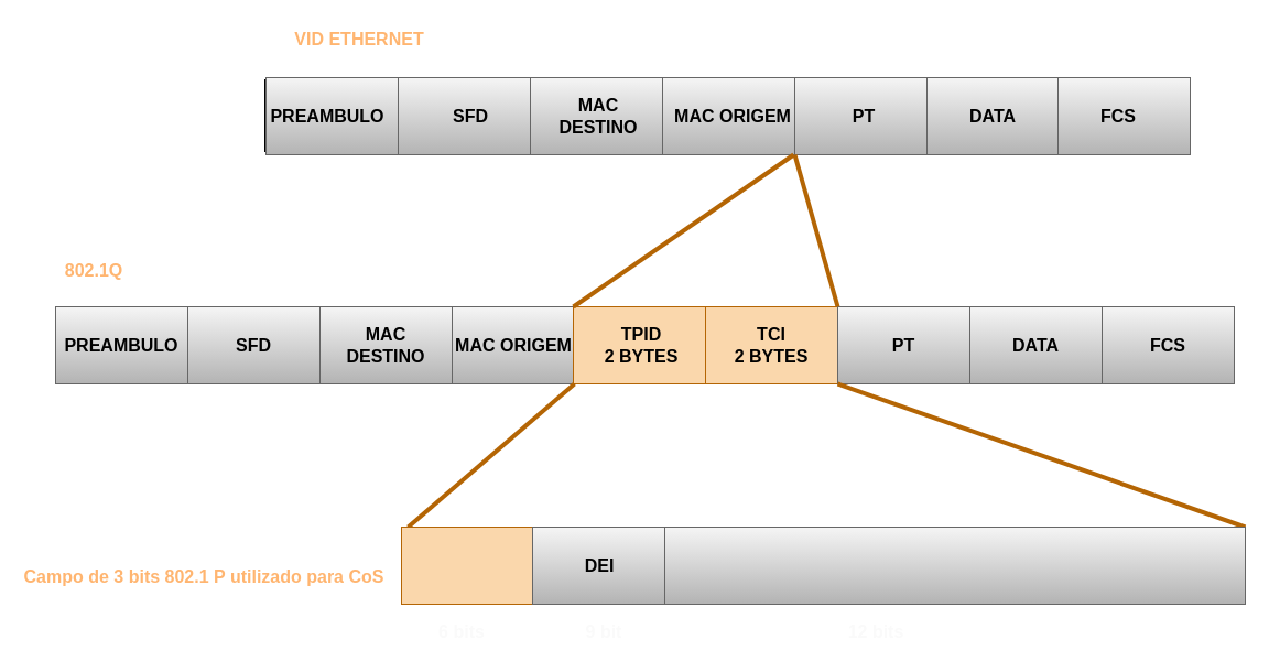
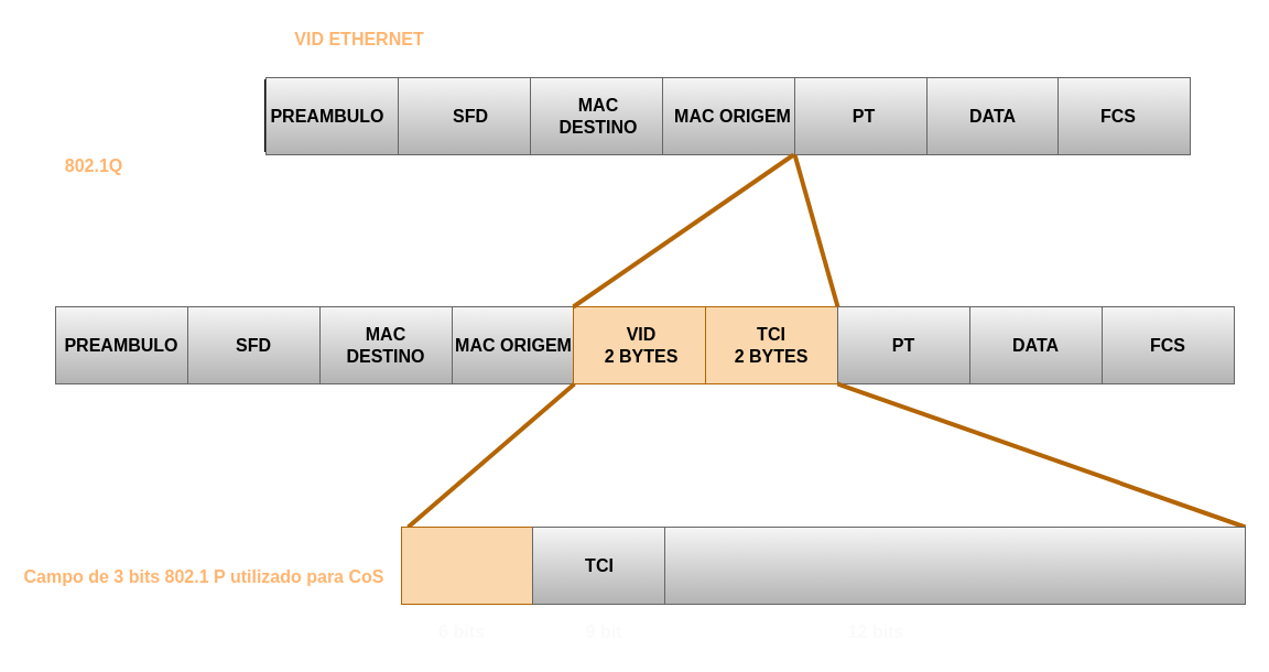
  <mxCell id="0" />
  <mxCell id="1" parent="0" />
  <mxCell id="2" value="" style="rounded=0;whiteSpace=wrap;html=1;" vertex="1" parent="1"><mxGeometry x="50" y="278" width="1070" height="70" as="geometry" /></mxCell>
  <mxCell id="3" value="" style="rounded=0;whiteSpace=wrap;html=1;fillColor=#f5f5f5;strokeColor=#666666;gradientColor=#b3b3b3;fontColor=#000000;" vertex="1" parent="1"><mxGeometry x="50" y="278" width="120" height="70" as="geometry" /></mxCell>
  <mxCell id="4" value="" style="rounded=0;whiteSpace=wrap;html=1;fillColor=#f5f5f5;gradientColor=#b3b3b3;strokeColor=#666666;" vertex="1" parent="1"><mxGeometry x="170" y="278" width="120" height="70" as="geometry" /></mxCell>
  <mxCell id="5" value="" style="rounded=0;whiteSpace=wrap;html=1;fillColor=#f5f5f5;gradientColor=#b3b3b3;strokeColor=#666666;" vertex="1" parent="1"><mxGeometry x="290" y="278" width="120" height="70" as="geometry" /></mxCell>
  <mxCell id="6" value="" style="rounded=0;whiteSpace=wrap;html=1;fillColor=#f5f5f5;gradientColor=#b3b3b3;strokeColor=#666666;" vertex="1" parent="1"><mxGeometry x="410" y="278" width="120" height="70" as="geometry" /></mxCell>
  <mxCell id="7" value="" style="rounded=0;whiteSpace=wrap;html=1;fillColor=#fad7ac;strokeColor=#b46504;" vertex="1" parent="1"><mxGeometry x="520" y="278" width="120" height="70" as="geometry" /></mxCell>
  <mxCell id="8" value="" style="rounded=0;whiteSpace=wrap;html=1;fillColor=#fad7ac;strokeColor=#b46504;" vertex="1" parent="1"><mxGeometry x="640" y="278" width="120" height="70" as="geometry" /></mxCell>
  <mxCell id="9" value="" style="rounded=0;whiteSpace=wrap;html=1;fillColor=#f5f5f5;gradientColor=#b3b3b3;strokeColor=#666666;" vertex="1" parent="1"><mxGeometry x="760" y="278" width="120" height="70" as="geometry" /></mxCell>
  <mxCell id="10" value="" style="rounded=0;whiteSpace=wrap;html=1;fillColor=#f5f5f5;gradientColor=#b3b3b3;strokeColor=#666666;" vertex="1" parent="1"><mxGeometry x="880" y="278" width="120" height="70" as="geometry" /></mxCell>
  <mxCell id="11" value="" style="endArrow=none;html=1;rounded=0;strokeWidth=4;fillColor=#fad7ac;strokeColor=#b46504;" edge="1" parent="1"><mxGeometry width="50" height="50" relative="1" as="geometry"><mxPoint x="370" y="478" as="sourcePoint" /><mxPoint x="521" y="348" as="targetPoint" /></mxGeometry></mxCell>
  <mxCell id="12" value="PREAMBULO" style="text;html=1;strokeColor=none;fillColor=none;align=center;verticalAlign=middle;whiteSpace=wrap;rounded=0;fontSize=16;fontStyle=1;fontColor=#000000;" vertex="1" parent="1"><mxGeometry x="55" y="298" width="110" height="30" as="geometry" /></mxCell>
  <mxCell id="13" value="SFD" style="text;html=1;strokeColor=none;fillColor=none;align=center;verticalAlign=middle;whiteSpace=wrap;rounded=0;fontSize=16;fontStyle=1;fontColor=#000000;" vertex="1" parent="1"><mxGeometry x="175" y="298" width="110" height="30" as="geometry" /></mxCell>
  <mxCell id="14" value="" style="rounded=0;whiteSpace=wrap;html=1;fillColor=#f5f5f5;gradientColor=#b3b3b3;strokeColor=#666666;" vertex="1" parent="1"><mxGeometry x="1000" y="278" width="120" height="70" as="geometry" /></mxCell>
  <mxCell id="15" value="MAC DESTINO" style="text;html=1;strokeColor=none;fillColor=none;align=center;verticalAlign=middle;whiteSpace=wrap;rounded=0;fontSize=16;fontStyle=1;fontColor=#000000;" vertex="1" parent="1"><mxGeometry x="295" y="298" width="110" height="30" as="geometry" /></mxCell>
  <mxCell id="16" value="MAC ORIGEM" style="text;html=1;strokeColor=none;fillColor=none;align=center;verticalAlign=middle;whiteSpace=wrap;rounded=0;fontSize=16;fontStyle=1;fontColor=#000000;" vertex="1" parent="1"><mxGeometry x="411" y="298" width="110" height="30" as="geometry" /></mxCell>
- <mxCell id="17" value="TPID&lt;br&gt;2 BYTES" style="text;html=1;strokeColor=none;fillColor=none;align=center;verticalAlign=middle;whiteSpace=wrap;rounded=0;fontSize=16;fontStyle=1;fontColor=#000000;" vertex="1" parent="1"><mxGeometry x="527" y="298" width="110" height="30" as="geometry" /></mxCell>
+ <mxCell id="17" value="VID&lt;br&gt;2 BYTES" style="text;html=1;strokeColor=none;fillColor=none;align=center;verticalAlign=middle;whiteSpace=wrap;rounded=0;fontSize=16;fontStyle=1;fontColor=#000000;" vertex="1" parent="1"><mxGeometry x="527" y="298" width="110" height="30" as="geometry" /></mxCell>
  <mxCell id="18" value="TCI&lt;br&gt;2 BYTES" style="text;html=1;strokeColor=none;fillColor=none;align=center;verticalAlign=middle;whiteSpace=wrap;rounded=0;fontSize=16;fontStyle=1;fontColor=#000000;" vertex="1" parent="1"><mxGeometry x="645" y="298" width="110" height="30" as="geometry" /></mxCell>
  <mxCell id="19" value="PT" style="text;html=1;strokeColor=none;fillColor=none;align=center;verticalAlign=middle;whiteSpace=wrap;rounded=0;fontSize=16;fontStyle=1;fontColor=#000000;" vertex="1" parent="1"><mxGeometry x="765" y="298" width="110" height="30" as="geometry" /></mxCell>
  <mxCell id="20" value="DATA" style="text;html=1;strokeColor=none;fillColor=none;align=center;verticalAlign=middle;whiteSpace=wrap;rounded=0;fontSize=16;fontStyle=1;fontColor=#000000;" vertex="1" parent="1"><mxGeometry x="885" y="298" width="110" height="30" as="geometry" /></mxCell>
  <mxCell id="21" value="FCS" style="text;html=1;strokeColor=none;fillColor=none;align=center;verticalAlign=middle;whiteSpace=wrap;rounded=0;fontSize=16;fontStyle=1;fontColor=#000000;" vertex="1" parent="1"><mxGeometry x="1005" y="298" width="110" height="30" as="geometry" /></mxCell>
  <mxCell id="22" value="" style="endArrow=none;html=1;rounded=0;strokeWidth=4;fillColor=#fad7ac;strokeColor=#b46504;" edge="1" parent="1"><mxGeometry width="50" height="50" relative="1" as="geometry"><mxPoint x="1130" y="478" as="sourcePoint" /><mxPoint x="760" y="348" as="targetPoint" /></mxGeometry></mxCell>
  <mxCell id="23" value="" style="rounded=0;whiteSpace=wrap;html=1;" vertex="1" parent="1"><mxGeometry x="364" y="478" width="766" height="70" as="geometry" /></mxCell>
  <mxCell id="24" value="" style="rounded=0;whiteSpace=wrap;html=1;fillColor=#fad7ac;strokeColor=#b46504;" vertex="1" parent="1"><mxGeometry x="364" y="478" width="120" height="70" as="geometry" /></mxCell>
  <mxCell id="25" value="" style="rounded=0;whiteSpace=wrap;html=1;fillColor=#f5f5f5;strokeColor=#666666;gradientColor=#b3b3b3;fontColor=#000000;" vertex="1" parent="1"><mxGeometry x="483" y="478" width="120" height="70" as="geometry" /></mxCell>
  <mxCell id="26" value="" style="rounded=0;whiteSpace=wrap;html=1;fillColor=#f5f5f5;strokeColor=#666666;gradientColor=#b3b3b3;fontColor=#000000;" vertex="1" parent="1"><mxGeometry x="603" y="478" width="527" height="70" as="geometry" /></mxCell>
- <mxCell id="27" value="DEI" style="text;html=1;strokeColor=none;fillColor=none;align=center;verticalAlign=middle;whiteSpace=wrap;rounded=0;fontSize=16;fontStyle=1;fontColor=#000000;" vertex="1" parent="1"><mxGeometry x="489" y="498" width="110" height="30" as="geometry" /></mxCell>
+ <mxCell id="27" value="TCI" style="text;html=1;strokeColor=none;fillColor=none;align=center;verticalAlign=middle;whiteSpace=wrap;rounded=0;fontSize=16;fontStyle=1;fontColor=#000000;" vertex="1" parent="1"><mxGeometry x="489" y="498" width="110" height="30" as="geometry" /></mxCell>
  <mxCell id="28" value="6 bits" style="text;html=1;strokeColor=none;fillColor=none;align=center;verticalAlign=middle;whiteSpace=wrap;rounded=0;fontSize=16;fontStyle=1;fontColor=#fafafa;" vertex="1" parent="1"><mxGeometry x="364" y="558" width="110" height="30" as="geometry" /></mxCell>
  <mxCell id="29" value="9 bit" style="text;html=1;strokeColor=none;fillColor=none;align=center;verticalAlign=middle;whiteSpace=wrap;rounded=0;fontSize=16;fontStyle=1;fontColor=#fafafa;" vertex="1" parent="1"><mxGeometry x="493" y="558" width="110" height="30" as="geometry" /></mxCell>
  <mxCell id="30" value="12 bits" style="text;html=1;strokeColor=none;fillColor=none;align=center;verticalAlign=middle;whiteSpace=wrap;rounded=0;fontSize=16;fontStyle=1;fontColor=#fafafa;" vertex="1" parent="1"><mxGeometry x="740" y="558" width="110" height="30" as="geometry" /></mxCell>
  <mxCell id="31" value="Campo de 3 bits 802.1 P utilizado para CoS" style="text;html=1;align=center;verticalAlign=middle;whiteSpace=wrap;rounded=0;fontSize=16;fontStyle=1;fontColor=#FFB570;" vertex="1" parent="1"><mxGeometry x="20" y="508" width="330" height="30" as="geometry" /></mxCell>
  <mxCell id="32" value="" style="rounded=0;whiteSpace=wrap;html=1;" vertex="1" parent="1"><mxGeometry x="240" y="72" width="837" height="65" as="geometry" /></mxCell>
  <mxCell id="33" value="" style="rounded=0;whiteSpace=wrap;html=1;fillColor=#f5f5f5;strokeColor=#666666;gradientColor=#b3b3b3;fontColor=#000000;" vertex="1" parent="1"><mxGeometry x="241" y="70" width="120" height="70" as="geometry" /></mxCell>
  <mxCell id="34" value="PREAMBULO" style="text;html=1;strokeColor=none;fillColor=none;align=center;verticalAlign=middle;whiteSpace=wrap;rounded=0;fontSize=16;fontStyle=1;fontColor=#000000;" vertex="1" parent="1"><mxGeometry x="242" y="90" width="110" height="30" as="geometry" /></mxCell>
  <mxCell id="35" value="" style="rounded=0;whiteSpace=wrap;html=1;fillColor=#f5f5f5;gradientColor=#b3b3b3;strokeColor=#666666;" vertex="1" parent="1"><mxGeometry x="361" y="70" width="120" height="70" as="geometry" /></mxCell>
  <mxCell id="36" value="" style="rounded=0;whiteSpace=wrap;html=1;fillColor=#f5f5f5;gradientColor=#b3b3b3;strokeColor=#666666;" vertex="1" parent="1"><mxGeometry x="481" y="70" width="120" height="70" as="geometry" /></mxCell>
  <mxCell id="37" value="" style="rounded=0;whiteSpace=wrap;html=1;fillColor=#f5f5f5;gradientColor=#b3b3b3;strokeColor=#666666;" vertex="1" parent="1"><mxGeometry x="601" y="70" width="120" height="70" as="geometry" /></mxCell>
  <mxCell id="38" value="" style="rounded=0;whiteSpace=wrap;html=1;fillColor=#f5f5f5;gradientColor=#b3b3b3;strokeColor=#666666;" vertex="1" parent="1"><mxGeometry x="721" y="70" width="120" height="70" as="geometry" /></mxCell>
  <mxCell id="39" value="SFD" style="text;html=1;strokeColor=none;fillColor=none;align=center;verticalAlign=middle;whiteSpace=wrap;rounded=0;fontSize=16;fontStyle=1;fontColor=#000000;" vertex="1" parent="1"><mxGeometry x="372" y="89.5" width="110" height="30" as="geometry" /></mxCell>
  <mxCell id="40" value="MAC DESTINO" style="text;html=1;strokeColor=none;fillColor=none;align=center;verticalAlign=middle;whiteSpace=wrap;rounded=0;fontSize=16;fontStyle=1;fontColor=#000000;" vertex="1" parent="1"><mxGeometry x="488" y="89.5" width="110" height="30" as="geometry" /></mxCell>
  <mxCell id="41" value="MAC ORIGEM" style="text;html=1;strokeColor=none;fillColor=none;align=center;verticalAlign=middle;whiteSpace=wrap;rounded=0;fontSize=16;fontStyle=1;fontColor=#000000;" vertex="1" parent="1"><mxGeometry x="610" y="90" width="110" height="30" as="geometry" /></mxCell>
  <mxCell id="42" value="PT" style="text;html=1;strokeColor=none;fillColor=none;align=center;verticalAlign=middle;whiteSpace=wrap;rounded=0;fontSize=16;fontStyle=1;fontColor=#000000;" vertex="1" parent="1"><mxGeometry x="729" y="90" width="110" height="30" as="geometry" /></mxCell>
  <mxCell id="43" value="" style="rounded=0;whiteSpace=wrap;html=1;fillColor=#f5f5f5;gradientColor=#b3b3b3;strokeColor=#666666;" vertex="1" parent="1"><mxGeometry x="841" y="70" width="120" height="70" as="geometry" /></mxCell>
  <mxCell id="44" value="DATA" style="text;html=1;strokeColor=none;fillColor=none;align=center;verticalAlign=middle;whiteSpace=wrap;rounded=0;fontSize=16;fontStyle=1;fontColor=#000000;" vertex="1" parent="1"><mxGeometry x="846" y="90" width="110" height="30" as="geometry" /></mxCell>
  <mxCell id="45" value="" style="rounded=0;whiteSpace=wrap;html=1;fillColor=#f5f5f5;gradientColor=#b3b3b3;strokeColor=#666666;" vertex="1" parent="1"><mxGeometry x="960" y="70" width="120" height="70" as="geometry" /></mxCell>
  <mxCell id="46" value="FCS" style="text;html=1;strokeColor=none;fillColor=none;align=center;verticalAlign=middle;whiteSpace=wrap;rounded=0;fontSize=16;fontStyle=1;fontColor=#000000;" vertex="1" parent="1"><mxGeometry x="960" y="89.5" width="110" height="30" as="geometry" /></mxCell>
  <mxCell id="47" value="" style="endArrow=none;html=1;rounded=0;strokeWidth=4;fillColor=#fad7ac;strokeColor=#b46504;exitX=0;exitY=0;exitDx=0;exitDy=0;" edge="1" parent="1" source="7"><mxGeometry width="50" height="50" relative="1" as="geometry"><mxPoint x="569" y="270" as="sourcePoint" /><mxPoint x="720" y="140" as="targetPoint" /></mxGeometry></mxCell>
  <mxCell id="48" value="" style="endArrow=none;html=1;rounded=0;strokeWidth=4;fillColor=#fad7ac;strokeColor=#b46504;exitX=1;exitY=0;exitDx=0;exitDy=0;entryX=0;entryY=1;entryDx=0;entryDy=0;" edge="1" parent="1" source="8" target="38"><mxGeometry width="50" height="50" relative="1" as="geometry"><mxPoint x="530" y="288" as="sourcePoint" /><mxPoint x="730" y="150" as="targetPoint" /></mxGeometry></mxCell>
  <mxCell id="49" value="VID ETHERNET" style="text;html=1;align=center;verticalAlign=middle;whiteSpace=wrap;rounded=0;fontSize=16;fontStyle=1;fontColor=#FFB570;" vertex="1" parent="1"><mxGeometry x="242" y="20" width="168" height="30" as="geometry" /></mxCell>
- <mxCell id="50" value="802.1Q" style="text;html=1;align=center;verticalAlign=middle;whiteSpace=wrap;rounded=0;fontSize=16;fontStyle=1;fontColor=#FFB570;" vertex="1" parent="1"><mxGeometry x="50" y="230" width="70" height="30" as="geometry" /></mxCell>
+ <mxCell id="50" value="802.1Q" style="text;html=1;align=center;verticalAlign=middle;whiteSpace=wrap;rounded=0;fontSize=16;fontStyle=1;fontColor=#FFB570;" vertex="1" parent="1"><mxGeometry x="50" y="135" width="70" height="30" as="geometry" /></mxCell>
